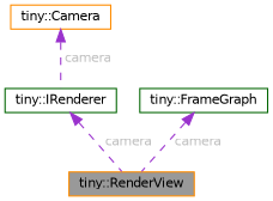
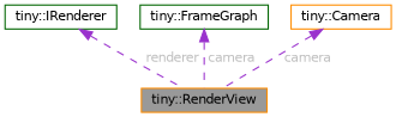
  digraph {
    node [color=darkorange fillcolor=white fontname=Helvetica fontsize=10 shape=box style=filled]
    edge [color=darkorchid3 dir=back fontcolor=grey fontname=Helvetica fontsize=10 labelfontname=Helvetica labelfontsize=10 style=dashed]
    n1 [fillcolor=grey60 fontcolor=black height=0.2 label="tiny::RenderView" width=0.4]
    n2 [color=darkgreen height=0.2 label="tiny::IRenderer" width=0.4]
    n3 [color=darkgreen height=0.2 label="tiny::FrameGraph" width=0.4]
    n4 [height=0.2 label="tiny::Camera" width=0.4]
-   n2 -> n1 [label=" camera"]
+   n2 -> n1 [label=" renderer"]
    n3 -> n1 [label=" camera"]
-   n4 -> n2 [label=" camera"]
+   n4 -> n1 [label=" camera"]
  }
